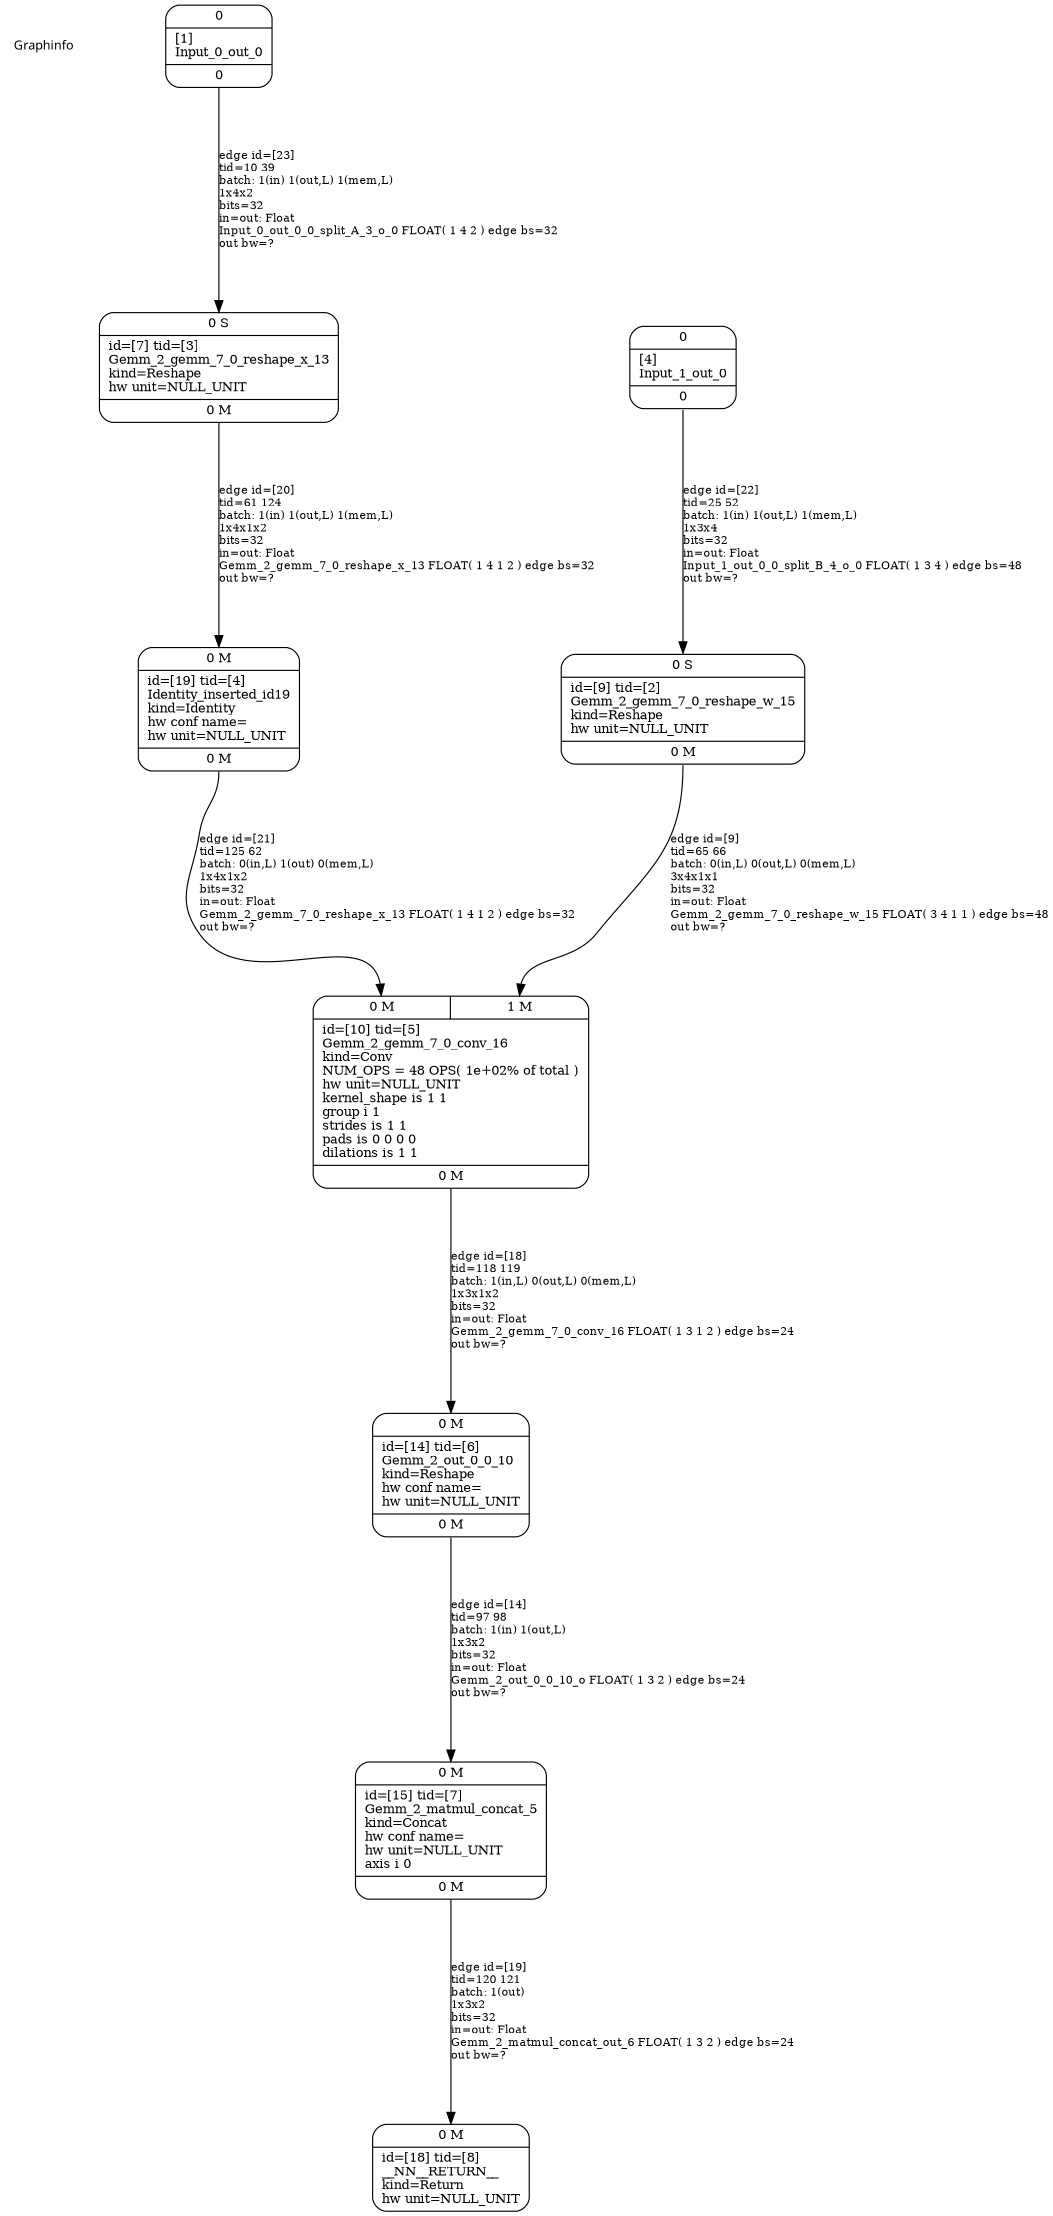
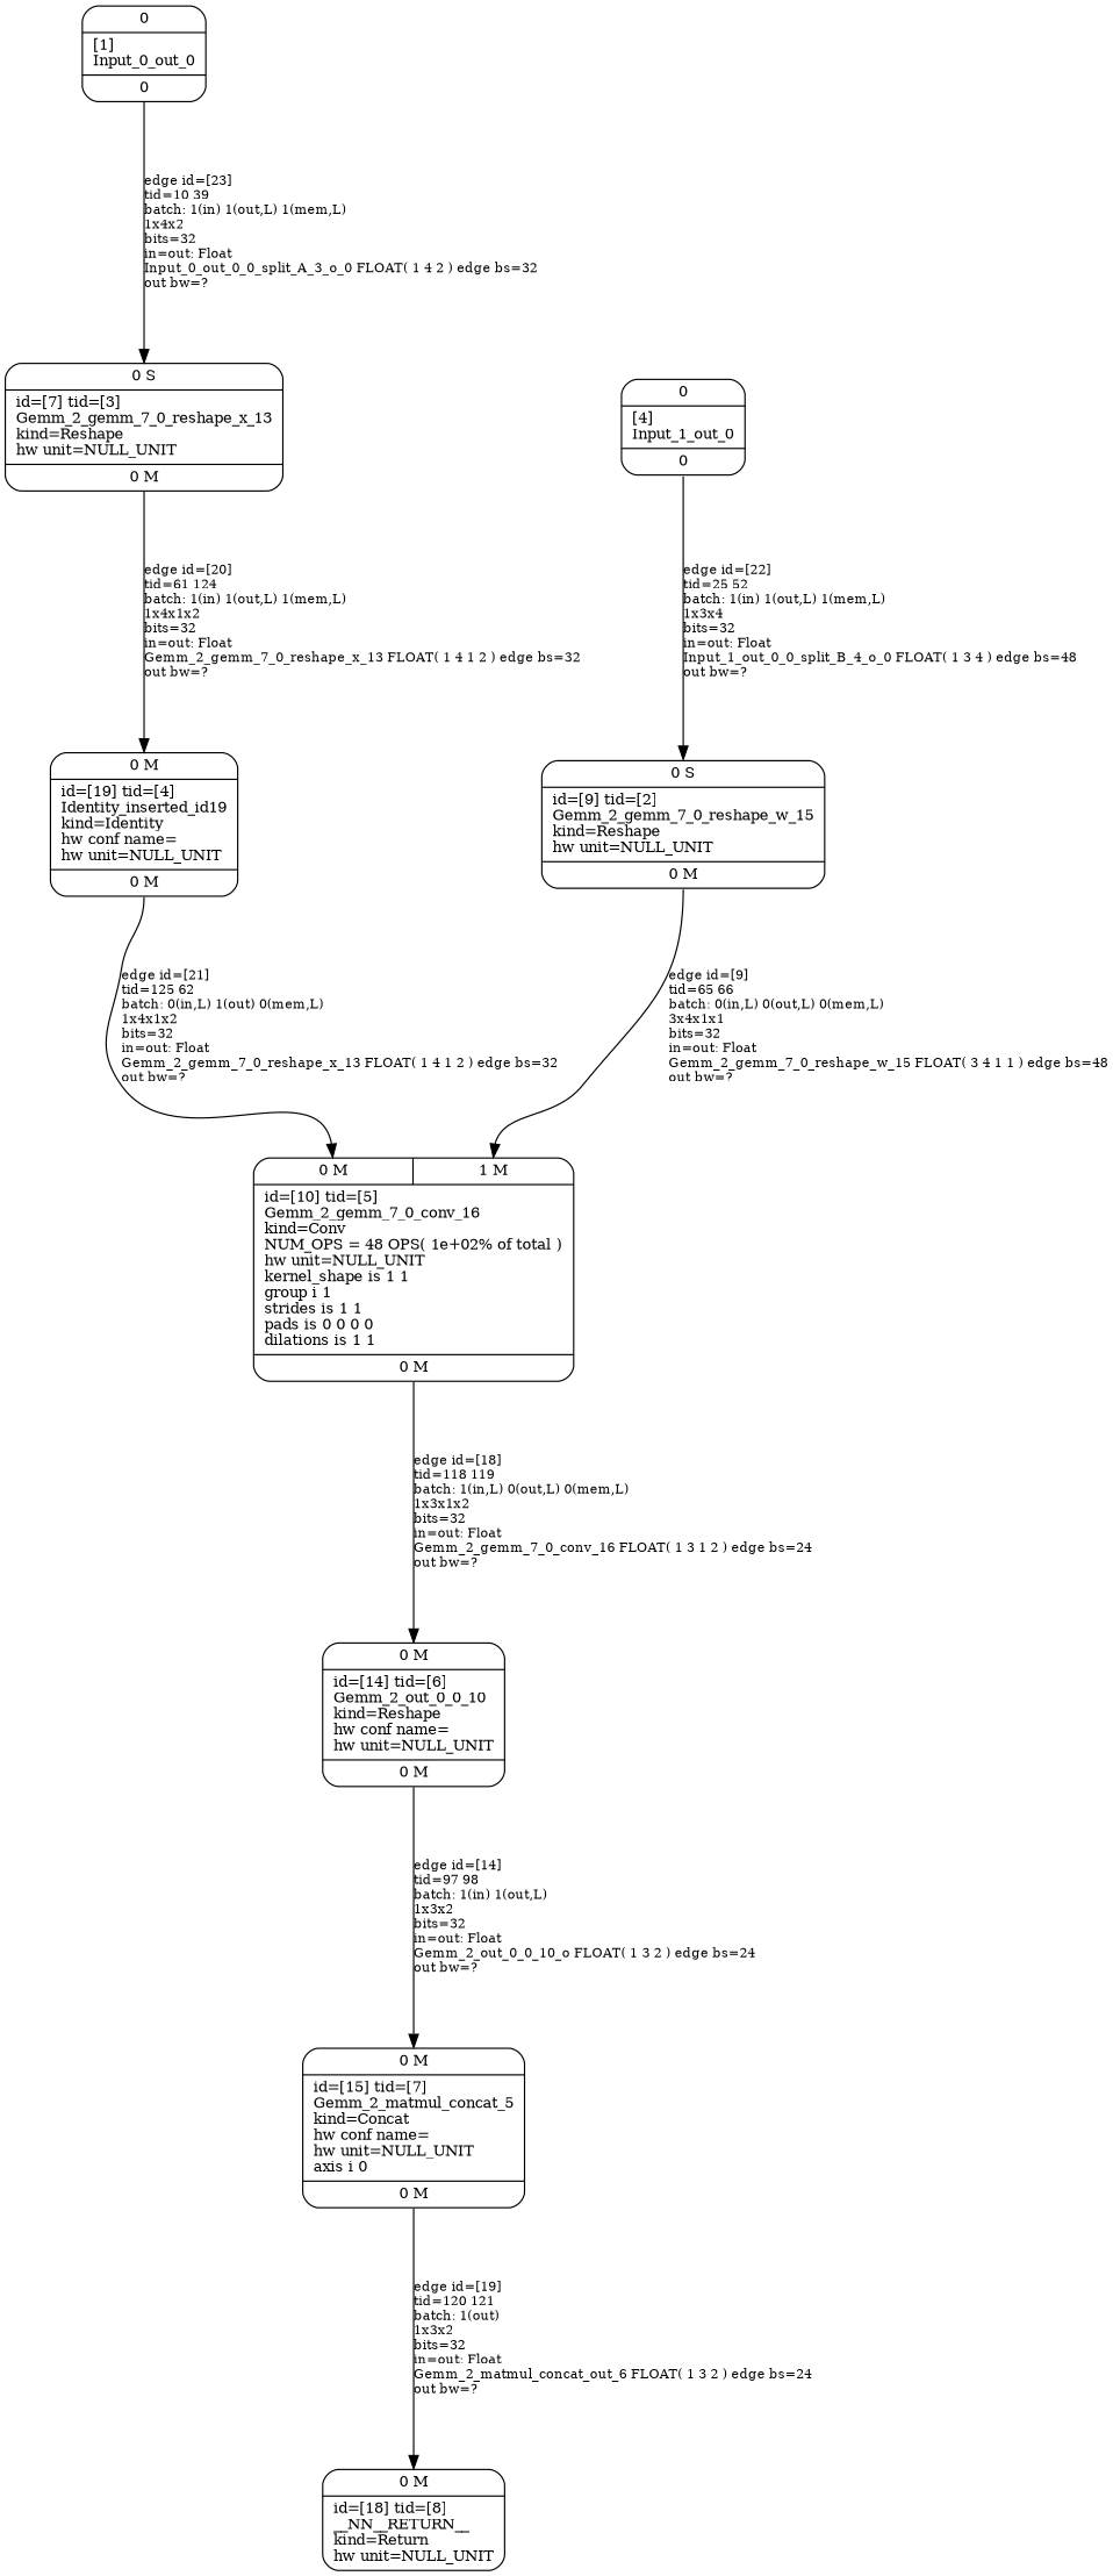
  digraph {
    compound=true
    fontsize=11
    nodesep=1
    rankdir=BU
    ranksep=1.5
    splines=spline
    node [color=black fontsize=11 shape=record style=rounded]
    edge [fontsize=10 headport="i0:n" tailport="o0:s"]
-   Graphinfo [fontname="Arial-Bold" shape=plaintext]
    n2 [label="{ { <i0> 0} |  [4]\lInput_1_out_0 | { <o0> 0} }"]
    n3 [label="{ { < i0>  0 S } | id=[9] tid=[2]\lGemm_2_gemm_7_0_reshape_w_15\lkind=Reshape\lhw unit=NULL_UNIT\l | { < o0>  0 M } }"]
    n4 [label="{ { <i0> 0} |  [1]\lInput_0_out_0 | { <o0> 0} }"]
    n5 [label="{ { < i0>  0 S } | id=[7] tid=[3]\lGemm_2_gemm_7_0_reshape_x_13\lkind=Reshape\lhw unit=NULL_UNIT\l | { < o0>  0 M } }"]
    n6 [label="{ { < i0>  0 M  | < i1>  1 M } | id=[10] tid=[5]\lGemm_2_gemm_7_0_conv_16\lkind=Conv\lNUM_OPS = 48 OPS( 1e+02% of total )\lhw unit=NULL_UNIT\lkernel_shape is 1 1\lgroup i 1\lstrides is 1 1\lpads is 0 0 0 0\ldilations is 1 1\l | { < o0>  0 M } }"]
    n7 [label="{ { < i0>  0 M } | id=[19] tid=[4]\lIdentity_inserted_id19\lkind=Identity\lhw conf name=\lhw unit=NULL_UNIT\l | { < o0>  0 M } }"]
    n8 [label="{ { < i0>  0 M } | id=[14] tid=[6]\lGemm_2_out_0_0_10\lkind=Reshape\lhw conf name=\lhw unit=NULL_UNIT\l | { < o0>  0 M } }"]
    n9 [label="{ { < i0>  0 M } | id=[15] tid=[7]\lGemm_2_matmul_concat_5\lkind=Concat\lhw conf name=\lhw unit=NULL_UNIT\laxis i 0\l | { < o0>  0 M } }"]
    n10 [label="{ { < i0>  0 M } | id=[18] tid=[8]\l__NN__RETURN__\lkind=Return\lhw unit=NULL_UNIT\l}"]
    n2 -> n3 [label="edge id=[22]\ltid=25 52\lbatch: 1(in) 1(out,L) 1(mem,L) \l1x3x4\lbits=32\lin=out: Float\lInput_1_out_0_0_split_B_4_o_0 FLOAT( 1 3 4 ) edge bs=48\lout bw=?\l"]
    n3 -> n6 [headport="i1:n" label="edge id=[9]\ltid=65 66\lbatch: 0(in,L) 0(out,L) 0(mem,L) \l3x4x1x1\lbits=32\lin=out: Float\lGemm_2_gemm_7_0_reshape_w_15 FLOAT( 3 4 1 1 ) edge bs=48\lout bw=?\l"]
    n4 -> n5 [label="edge id=[23]\ltid=10 39\lbatch: 1(in) 1(out,L) 1(mem,L) \l1x4x2\lbits=32\lin=out: Float\lInput_0_out_0_0_split_A_3_o_0 FLOAT( 1 4 2 ) edge bs=32\lout bw=?\l"]
    n5 -> n7 [label="edge id=[20]\ltid=61 124\lbatch: 1(in) 1(out,L) 1(mem,L) \l1x4x1x2\lbits=32\lin=out: Float\lGemm_2_gemm_7_0_reshape_x_13 FLOAT( 1 4 1 2 ) edge bs=32\lout bw=?\l"]
    n6 -> n8 [label="edge id=[18]\ltid=118 119\lbatch: 1(in,L) 0(out,L) 0(mem,L) \l1x3x1x2\lbits=32\lin=out: Float\lGemm_2_gemm_7_0_conv_16 FLOAT( 1 3 1 2 ) edge bs=24\lout bw=?\l"]
    n7 -> n6 [label="edge id=[21]\ltid=125 62\lbatch: 0(in,L) 1(out) 0(mem,L) \l1x4x1x2\lbits=32\lin=out: Float\lGemm_2_gemm_7_0_reshape_x_13 FLOAT( 1 4 1 2 ) edge bs=32\lout bw=?\l"]
    n8 -> n9 [label="edge id=[14]\ltid=97 98\lbatch: 1(in) 1(out,L) \l1x3x2\lbits=32\lin=out: Float\lGemm_2_out_0_0_10_o FLOAT( 1 3 2 ) edge bs=24\lout bw=?\l"]
    n9 -> n10 [label="edge id=[19]\ltid=120 121\lbatch: 1(out) \l1x3x2\lbits=32\lin=out: Float\lGemm_2_matmul_concat_out_6 FLOAT( 1 3 2 ) edge bs=24\lout bw=?\l"]
  }
